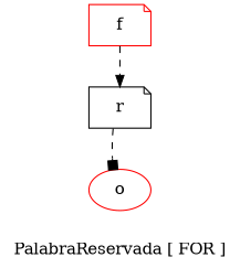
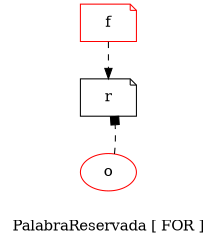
  digraph {
    label="PalabraReservada [ FOR ]"
    rankdir=TB
    node [color=red shape=note]
    edge [style=dashed]
    n1 [label=f]
    n2 [color=black label=r]
    n3 [label=o shape=ellipse]
    n1 -> n2 [arrowhead=normal]
-   n2 -> n3 [arrowhead=box]
+   n3 -> n2 [arrowhead=box]
  }
